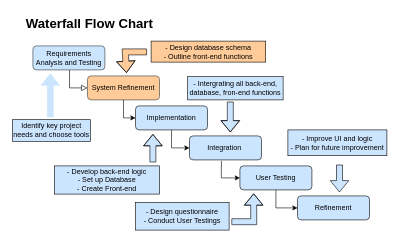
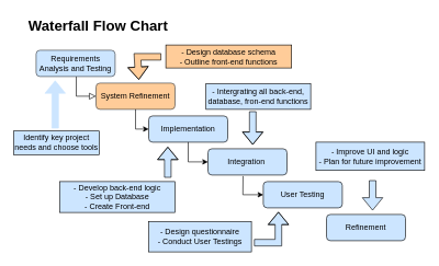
  <mxCell id="0" />
  <mxCell id="1" parent="0" />
  <mxCell id="2" value="" style="rounded=0;html=1;jettySize=auto;orthogonalLoop=1;fontSize=11;endArrow=block;endFill=0;endSize=8;strokeWidth=1;shadow=0;labelBackgroundColor=none;edgeStyle=orthogonalEdgeStyle;entryX=0;entryY=0.5;entryDx=0;entryDy=0;fontColor=light-dark(#000000,#000000);fillColor=#cce5ff;strokeColor=light-dark(#000000,#000000);exitX=0.5;exitY=1;exitDx=0;exitDy=0;" parent="1" source="3" target="5" edge="1"><mxGeometry relative="1" as="geometry"><mxPoint x="235" y="146" as="targetPoint" /><Array as="points"><mxPoint x="114" y="96" /><mxPoint x="115" y="96" /><mxPoint x="115" y="146" /></Array></mxGeometry></mxCell>
  <mxCell id="3" value="Requirements Analysis and Testing" style="rounded=1;whiteSpace=wrap;html=1;fontSize=12;glass=0;strokeWidth=1;shadow=0;labelBackgroundColor=none;fillColor=light-dark(#CCE5FF,#15417E);strokeColor=#36393d;" parent="1" vertex="1"><mxGeometry x="54" y="76" width="120" height="40" as="geometry" /></mxCell>
  <mxCell id="4" value=" Implementation" style="rounded=1;whiteSpace=wrap;html=1;fontSize=12;glass=0;strokeWidth=1;shadow=0;labelBackgroundColor=none;fillColor=light-dark(#CCE5FF,#16B0A0);strokeColor=light-dark(#000000,#000000);" parent="1" vertex="1"><mxGeometry x="225" y="176" width="120" height="40" as="geometry" /></mxCell>
  <mxCell id="5" value="System Refinement" style="rounded=1;whiteSpace=wrap;html=1;fontSize=12;glass=0;strokeWidth=1;shadow=0;labelBackgroundColor=none;fillColor=light-dark(#FFCC99,#FF8000);strokeColor=#36393d;" parent="1" vertex="1"><mxGeometry x="145" y="126" width="120" height="40" as="geometry" /></mxCell>
  <mxCell id="6" value="" style="endArrow=classic;html=1;rounded=0;exitX=0.5;exitY=1;exitDx=0;exitDy=0;entryX=0;entryY=0.5;entryDx=0;entryDy=0;fontColor=light-dark(#000000,#000000);labelBackgroundColor=none;fillColor=#cce5ff;strokeColor=light-dark(#000000,#000000);" edge="1" parent="1" source="5" target="4"><mxGeometry width="50" height="50" relative="1" as="geometry"><mxPoint x="315" y="296" as="sourcePoint" /><mxPoint x="365" y="246" as="targetPoint" /><Array as="points"><mxPoint x="205" y="196" /></Array></mxGeometry></mxCell>
  <mxCell id="7" value=" Integration&amp;nbsp;" style="rounded=1;whiteSpace=wrap;html=1;fontSize=12;glass=0;strokeWidth=1;shadow=0;labelBackgroundColor=none;fillColor=light-dark(#CCE5FF,#FF3333);strokeColor=light-dark(#000000,#000000);" vertex="1" parent="1"><mxGeometry x="315" y="226" width="120" height="40" as="geometry" /></mxCell>
  <mxCell id="8" value="" style="endArrow=classic;html=1;rounded=0;exitX=0.5;exitY=1;exitDx=0;exitDy=0;entryX=0;entryY=0.5;entryDx=0;entryDy=0;fontColor=light-dark(#000000,#000000);labelBackgroundColor=none;fillColor=#cce5ff;strokeColor=light-dark(#000000,#000000);" edge="1" parent="1" source="4" target="7"><mxGeometry width="50" height="50" relative="1" as="geometry"><mxPoint x="435" y="296" as="sourcePoint" /><mxPoint x="455" y="196" as="targetPoint" /><Array as="points"><mxPoint x="285" y="246" /></Array></mxGeometry></mxCell>
  <mxCell id="9" value="&lt;font style=&quot;&quot;&gt; User Testing&lt;/font&gt;" style="rounded=1;whiteSpace=wrap;html=1;fontSize=12;glass=0;strokeWidth=1;shadow=0;labelBackgroundColor=none;fillColor=light-dark(#CCE5FF,#0BAC7B);strokeColor=light-dark(#000000,#000000);" vertex="1" parent="1"><mxGeometry x="399" y="276" width="120" height="40" as="geometry" /></mxCell>
  <mxCell id="10" value="" style="endArrow=classic;html=1;rounded=0;exitX=0.444;exitY=1.04;exitDx=0;exitDy=0;entryX=0;entryY=0.5;entryDx=0;entryDy=0;fontColor=light-dark(#000000,#000000);labelBackgroundColor=none;fillColor=#cce5ff;strokeColor=light-dark(#000000,#000000);exitPerimeter=0;" edge="1" parent="1" source="7" target="9"><mxGeometry width="50" height="50" relative="1" as="geometry"><mxPoint x="375" y="296" as="sourcePoint" /><mxPoint x="425" y="246" as="targetPoint" /><Array as="points"><mxPoint x="368" y="296" /></Array></mxGeometry></mxCell>
  <mxCell id="11" value=" Refinement" style="rounded=1;whiteSpace=wrap;html=1;fontSize=12;glass=0;strokeWidth=1;shadow=0;labelBackgroundColor=none;fillColor=light-dark(#CCE5FF,#A680B8);strokeColor=light-dark(#000000,#000000);" vertex="1" parent="1"><mxGeometry x="495" y="326" width="120" height="40" as="geometry" /></mxCell>
- <mxCell id="12" value="" style="endArrow=classic;html=1;rounded=0;entryX=0;entryY=0.5;entryDx=0;entryDy=0;fontColor=light-dark(#000000,#000000);labelBackgroundColor=none;fillColor=#cce5ff;strokeColor=light-dark(#000000,#000000);exitX=0.5;exitY=1;exitDx=0;exitDy=0;" edge="1" parent="1" source="9" target="11"><mxGeometry width="50" height="50" relative="1" as="geometry"><mxPoint x="519" y="296" as="sourcePoint" /><mxPoint x="425" y="246" as="targetPoint" /><Array as="points"><mxPoint x="459" y="346" /></Array></mxGeometry></mxCell>
  <mxCell id="13" value="" style="shape=flexArrow;endArrow=classic;html=1;rounded=0;strokeColor=light-dark(#CCE5FF,#15417E);fillColor=light-dark(#CCE5FF,#15417E);" edge="1" parent="1"><mxGeometry width="50" height="50" relative="1" as="geometry"><mxPoint x="83" y="195" as="sourcePoint" /><mxPoint x="83" y="122" as="targetPoint" /><Array as="points" /></mxGeometry></mxCell>
  <mxCell id="14" value="Identify key project needs and choose tools" style="rounded=0;whiteSpace=wrap;html=1;fillColor=light-dark(#CCE5FF,#15417E);" vertex="1" parent="1"><mxGeometry x="20" y="199" width="130" height="36" as="geometry" /></mxCell>
  <mxCell id="15" value="" style="shape=flexArrow;endArrow=classic;html=1;rounded=0;fillColor=light-dark(#FFCC99,#FF8000);" edge="1" parent="1"><mxGeometry width="50" height="50" relative="1" as="geometry"><mxPoint x="244" y="86" as="sourcePoint" /><mxPoint x="210" y="121" as="targetPoint" /><Array as="points"><mxPoint x="208" y="86" /></Array></mxGeometry></mxCell>
  <mxCell id="16" value="- Design database schema&lt;div&gt;- Outline front-end functions&lt;/div&gt;" style="rounded=0;whiteSpace=wrap;html=1;fillColor=light-dark(#FFCC99,#FF8000);" vertex="1" parent="1"><mxGeometry x="251" y="68" width="191" height="35" as="geometry" /></mxCell>
  <mxCell id="17" value="" style="shape=flexArrow;endArrow=classic;html=1;rounded=0;fillColor=light-dark(#CCE5FF,#16B0A0);" edge="1" parent="1"><mxGeometry width="50" height="50" relative="1" as="geometry"><mxPoint x="254" y="270" as="sourcePoint" /><mxPoint x="254" y="223" as="targetPoint" /><Array as="points"><mxPoint x="254" y="247" /></Array></mxGeometry></mxCell>
  <mxCell id="18" value="- Develop back-end logic&lt;div&gt;- Set up Database&lt;/div&gt;&lt;div&gt;- Create Front-end&lt;/div&gt;" style="rounded=0;whiteSpace=wrap;html=1;fillColor=light-dark(#CCE5FF,#16B0A0);" vertex="1" parent="1"><mxGeometry x="90" y="276" width="175" height="47" as="geometry" /></mxCell>
  <mxCell id="19" value="" style="shape=flexArrow;endArrow=classic;html=1;rounded=0;fillColor=light-dark(#CCE5FF,#FF3333);" edge="1" parent="1"><mxGeometry width="50" height="50" relative="1" as="geometry"><mxPoint x="383" y="169" as="sourcePoint" /><mxPoint x="383" y="220" as="targetPoint" /><Array as="points"><mxPoint x="383" y="199" /></Array></mxGeometry></mxCell>
  <mxCell id="20" value="- Intergrating all back-end, database, fron-end functions" style="rounded=0;whiteSpace=wrap;html=1;fillColor=light-dark(#CCE5FF,#FF3333);" vertex="1" parent="1"><mxGeometry x="312" y="127" width="159" height="39" as="geometry" /></mxCell>
  <mxCell id="21" value="" style="shape=flexArrow;endArrow=classic;html=1;rounded=0;fillColor=light-dark(#CCE5FF,#0BAC7B);" edge="1" parent="1"><mxGeometry width="50" height="50" relative="1" as="geometry"><mxPoint x="385" y="369" as="sourcePoint" /><mxPoint x="422" y="322" as="targetPoint" /><Array as="points"><mxPoint x="422" y="369" /></Array></mxGeometry></mxCell>
  <mxCell id="22" value="- Design questionnaire&lt;div&gt;- Conduct User Testings&lt;/div&gt;" style="rounded=0;whiteSpace=wrap;html=1;fillColor=light-dark(#CCE5FF,#0BAC7B);" vertex="1" parent="1"><mxGeometry x="225" y="337" width="156" height="46" as="geometry" /></mxCell>
  <mxCell id="23" value="" style="shape=flexArrow;endArrow=classic;html=1;rounded=0;fillColor=light-dark(#CCE5FF,#A680B8);" edge="1" parent="1"><mxGeometry width="50" height="50" relative="1" as="geometry"><mxPoint x="565" y="274" as="sourcePoint" /><mxPoint x="565" y="320" as="targetPoint" /></mxGeometry></mxCell>
  <mxCell id="24" value="- Improve UI and logic&lt;div&gt;- Plan for future improvement&lt;/div&gt;" style="rounded=0;whiteSpace=wrap;html=1;fillColor=light-dark(#CCE5FF,#A680B8);" vertex="1" parent="1"><mxGeometry x="479" y="216" width="165" height="43" as="geometry" /></mxCell>
  <mxCell id="25" value="&lt;b&gt;&lt;font style=&quot;color: light-dark(rgb(0, 0, 0), rgb(0, 0, 0));&quot;&gt;Waterfall Flow Chart&lt;/font&gt;&lt;/b&gt;" style="text;html=1;align=center;verticalAlign=middle;whiteSpace=wrap;rounded=0;fontSize=22;" vertex="1" parent="1"><mxGeometry x="22" y="20" width="253" height="39" as="geometry" /></mxCell>
